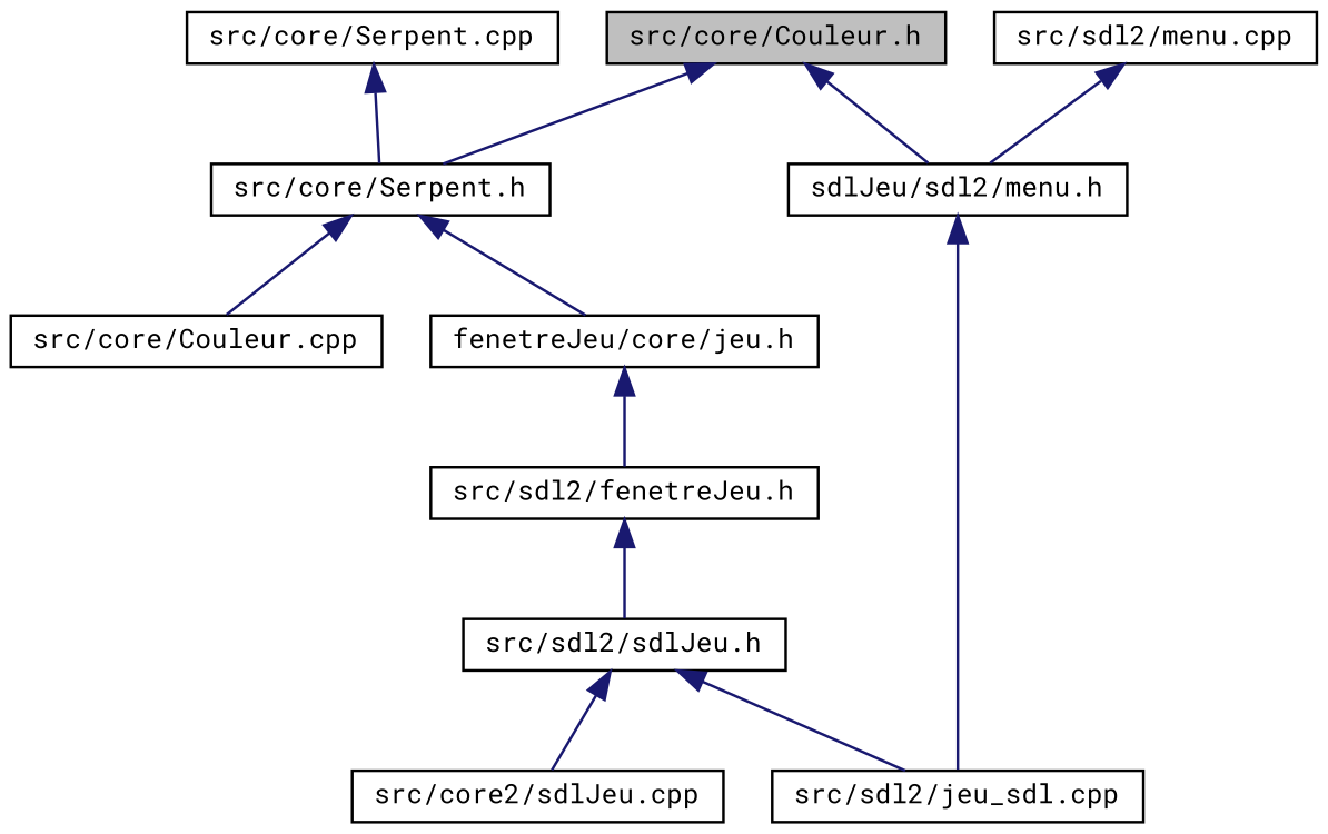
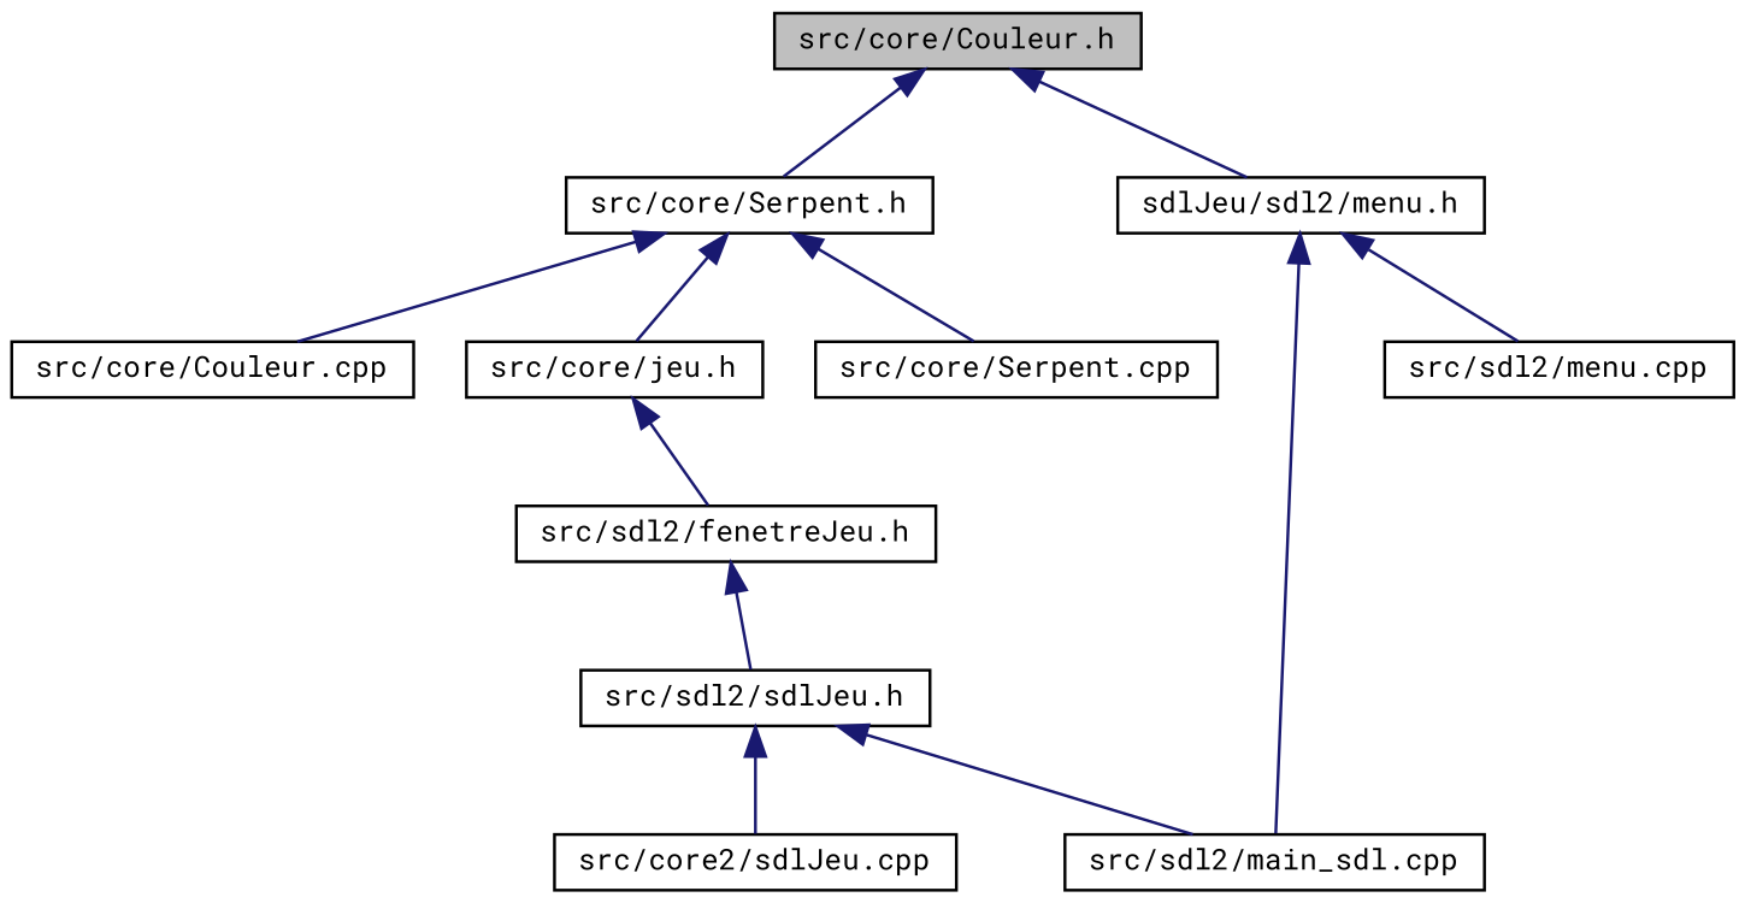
  digraph {
    fontname="Roboto Mono"
    node [color=black fillcolor=white fontname="Roboto Mono" fontsize=10 shape=record style=filled]
    edge [color=midnightblue dir=back fontname="Roboto Mono" fontsize=10 labelfontname=Helvetica labelfontsize=10 style=solid]
    n1 [fillcolor=grey75 fontcolor=black height=0.2 label="src/core/Couleur.h" width=0.4]
    n2 [height=0.2 label="src/core/Serpent.h" width=0.4]
    n3 [height=0.2 label="sdlJeu/sdl2/menu.h" width=0.4]
    n4 [height=0.2 label="src/core/Couleur.cpp" width=0.4]
-   n5 [height=0.2 label="fenetreJeu/core/jeu.h" width=0.4]
+   n5 [height=0.2 label="src/core/jeu.h" width=0.4]
    n6 [height=0.2 label="src/core/Serpent.cpp" width=0.4]
-   n7 [height=0.2 label="src/sdl2/jeu_sdl.cpp" width=0.4]
+   n7 [height=0.2 label="src/sdl2/main_sdl.cpp" width=0.4]
    n8 [height=0.2 label="src/sdl2/menu.cpp" width=0.4]
    n9 [height=0.2 label="src/sdl2/fenetreJeu.h" width=0.4]
    n10 [height=0.2 label="src/sdl2/sdlJeu.h" width=0.4]
    n11 [height=0.2 label="src/core2/sdlJeu.cpp" width=0.4]
    n1 -> n2
    n1 -> n3
    n2 -> n4
    n2 -> n5
-   n6 -> n2
+   n2 -> n6
    n3 -> n7
-   n8 -> n3
+   n3 -> n8
    n5 -> n9
    n9 -> n10
    n10 -> n7
    n10 -> n11
  }
